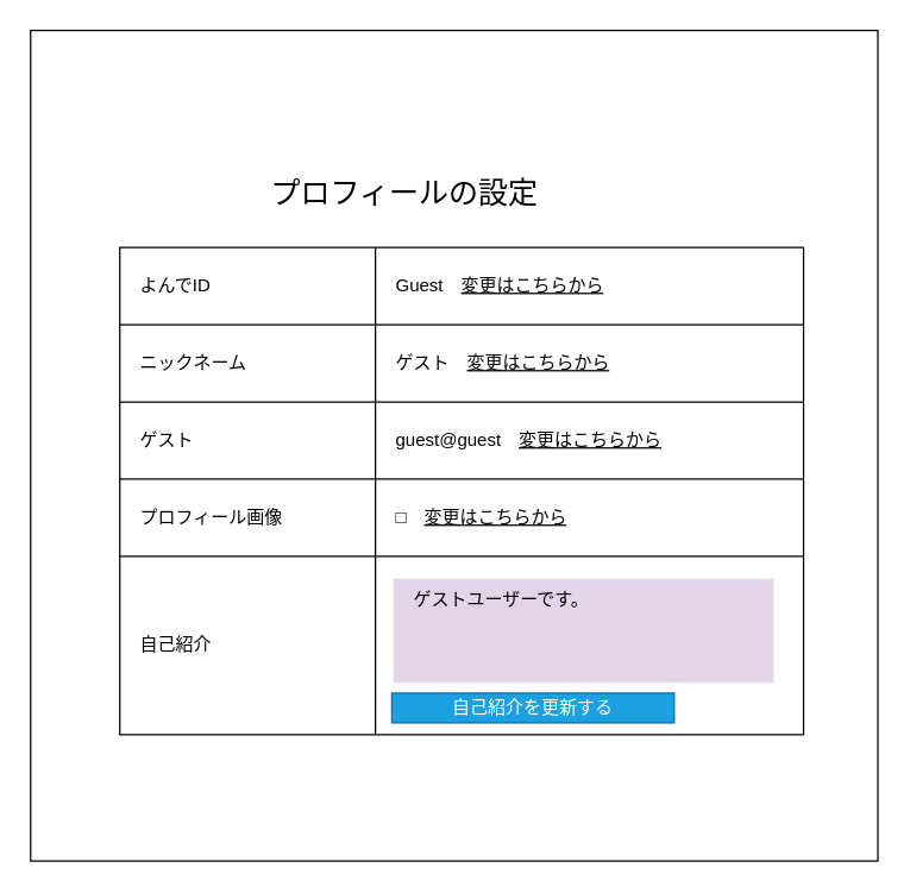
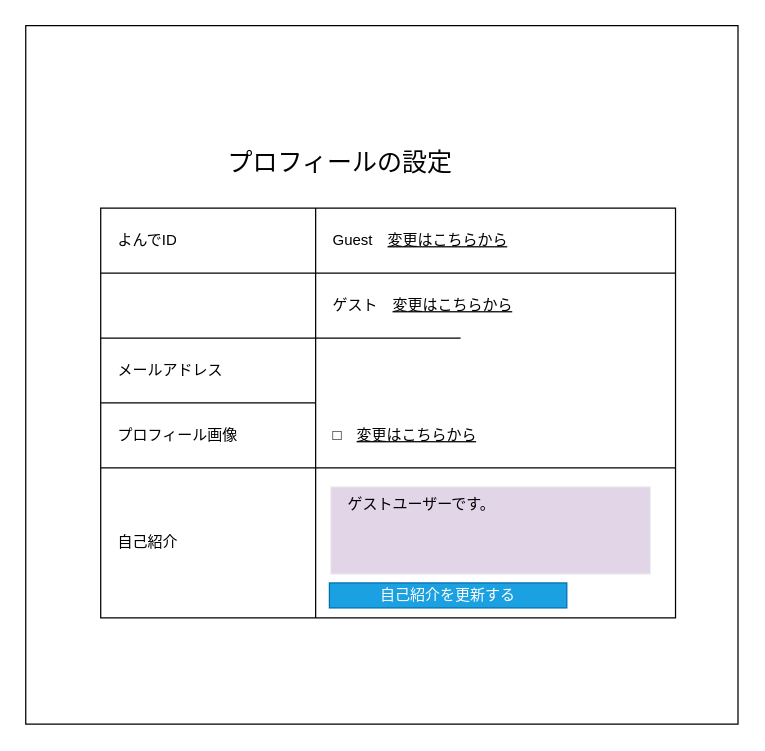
  <mxCell id="0" />
  <mxCell id="1" parent="0" />
  <mxCell id="2" value="" style="shape=table;html=1;whiteSpace=wrap;startSize=0;container=1;collapsible=0;childLayout=tableLayout;" parent="1" vertex="1"><mxGeometry x="20" y="20" width="570" height="559" as="geometry" /></mxCell>
  <mxCell id="3" value="" style="shape=partialRectangle;html=1;whiteSpace=wrap;collapsible=0;dropTarget=0;pointerEvents=0;fillColor=none;top=0;left=0;bottom=0;right=0;points=[[0,0.5],[1,0.5]];portConstraint=eastwest;" parent="2" vertex="1"><mxGeometry width="570" height="559" as="geometry" /></mxCell>
  <mxCell id="4" value="" style="shape=partialRectangle;html=1;whiteSpace=wrap;connectable=0;overflow=hidden;fillColor=none;top=0;left=0;bottom=0;right=0;" parent="3" vertex="1"><mxGeometry width="570" height="559" as="geometry" /></mxCell>
  <mxCell id="5" value="プロフィールの設定" style="text;html=1;resizable=0;autosize=1;align=left;verticalAlign=middle;points=[];fillColor=none;strokeColor=none;rounded=0;fontSize=20;" vertex="1" parent="1"><mxGeometry x="180" y="114" width="190" height="30" as="geometry" /></mxCell>
  <mxCell id="6" value="" style="shape=table;html=1;whiteSpace=wrap;startSize=0;container=1;collapsible=0;childLayout=tableLayout;fontSize=20;" vertex="1" parent="1"><mxGeometry x="80" y="166" width="460" height="328" as="geometry" /></mxCell>
  <mxCell id="7" value="" style="shape=partialRectangle;html=1;whiteSpace=wrap;collapsible=0;dropTarget=0;pointerEvents=0;fillColor=none;top=0;left=0;bottom=0;right=0;points=[[0,0.5],[1,0.5]];portConstraint=eastwest;align=left;" vertex="1" parent="6"><mxGeometry width="460" height="52" as="geometry" /></mxCell>
  <mxCell id="8" value="　よんでID" style="shape=partialRectangle;html=1;whiteSpace=wrap;connectable=0;fillColor=none;top=0;left=0;bottom=0;right=0;overflow=hidden;align=left;" vertex="1" parent="7"><mxGeometry width="172" height="52" as="geometry" /></mxCell>
  <mxCell id="9" value="　Guest　&lt;u&gt;変更はこちらから&lt;/u&gt;" style="shape=partialRectangle;html=1;whiteSpace=wrap;connectable=0;fillColor=none;top=0;left=0;bottom=0;right=0;overflow=hidden;align=left;" vertex="1" parent="7"><mxGeometry x="172" width="288" height="52" as="geometry" /></mxCell>
  <mxCell id="10" value="" style="shape=partialRectangle;html=1;whiteSpace=wrap;collapsible=0;dropTarget=0;pointerEvents=0;fillColor=none;top=0;left=0;bottom=0;right=0;points=[[0,0.5],[1,0.5]];portConstraint=eastwest;" vertex="1" parent="6"><mxGeometry y="52" width="460" height="52" as="geometry" /></mxCell>
- <mxCell id="11" value="　ニックネーム" style="shape=partialRectangle;html=1;whiteSpace=wrap;connectable=0;fillColor=none;top=0;left=0;bottom=0;right=0;overflow=hidden;align=left;" vertex="1" parent="10"><mxGeometry width="172" height="52" as="geometry" /></mxCell>
  <mxCell id="12" value="　ゲスト　&lt;u&gt;変更はこちらから&lt;/u&gt;" style="shape=partialRectangle;html=1;whiteSpace=wrap;connectable=0;fillColor=none;top=0;left=0;bottom=0;right=0;overflow=hidden;align=left;" vertex="1" parent="10"><mxGeometry x="172" width="288" height="52" as="geometry" /></mxCell>
  <mxCell id="13" style="shape=partialRectangle;html=1;whiteSpace=wrap;collapsible=0;dropTarget=0;pointerEvents=0;fillColor=none;top=0;left=0;bottom=0;right=0;points=[[0,0.5],[1,0.5]];portConstraint=eastwest;" vertex="1" parent="6"><mxGeometry y="104" width="460" height="52" as="geometry" /></mxCell>
- <mxCell id="14" value="　ゲスト" style="shape=partialRectangle;html=1;whiteSpace=wrap;connectable=0;fillColor=none;top=0;left=0;bottom=0;right=0;overflow=hidden;align=left;" vertex="1" parent="13"><mxGeometry width="172" height="52" as="geometry" /></mxCell>
- <mxCell id="15" value="　guest@guest　&lt;u&gt;変更はこちらから&lt;/u&gt;" style="shape=partialRectangle;html=1;whiteSpace=wrap;connectable=0;fillColor=none;top=0;left=0;bottom=0;right=0;overflow=hidden;align=left;" vertex="1" parent="13"><mxGeometry x="172" width="288" height="52" as="geometry" /></mxCell>
+ <mxCell id="14" value="　メールアドレス" style="shape=partialRectangle;html=1;whiteSpace=wrap;connectable=0;fillColor=none;top=0;left=0;bottom=0;right=0;overflow=hidden;align=left;" vertex="1" parent="13"><mxGeometry width="172" height="52" as="geometry" /></mxCell>
  <mxCell id="16" value="" style="shape=partialRectangle;html=1;whiteSpace=wrap;collapsible=0;dropTarget=0;pointerEvents=0;fillColor=none;top=0;left=0;bottom=0;right=0;points=[[0,0.5],[1,0.5]];portConstraint=eastwest;" vertex="1" parent="6"><mxGeometry y="156" width="460" height="52" as="geometry" /></mxCell>
  <mxCell id="17" value="　プロフィール画像" style="shape=partialRectangle;html=1;whiteSpace=wrap;connectable=0;fillColor=none;top=0;left=0;bottom=0;right=0;overflow=hidden;align=left;" vertex="1" parent="16"><mxGeometry width="172" height="52" as="geometry" /></mxCell>
  <mxCell id="18" value="　□　&lt;u&gt;変更はこちらから&lt;/u&gt;" style="shape=partialRectangle;html=1;whiteSpace=wrap;connectable=0;fillColor=none;top=0;left=0;bottom=0;right=0;overflow=hidden;align=left;" vertex="1" parent="16"><mxGeometry x="172" width="288" height="52" as="geometry" /></mxCell>
  <mxCell id="19" style="shape=partialRectangle;html=1;whiteSpace=wrap;collapsible=0;dropTarget=0;pointerEvents=0;fillColor=none;top=0;left=0;bottom=0;right=0;points=[[0,0.5],[1,0.5]];portConstraint=eastwest;" vertex="1" parent="6"><mxGeometry y="208" width="460" height="120" as="geometry" /></mxCell>
  <mxCell id="20" value="　自己紹介" style="shape=partialRectangle;html=1;whiteSpace=wrap;connectable=0;fillColor=none;top=0;left=0;bottom=0;right=0;overflow=hidden;align=left;" vertex="1" parent="19"><mxGeometry width="172" height="120" as="geometry" /></mxCell>
  <mxCell id="21" value="" style="shape=partialRectangle;html=1;whiteSpace=wrap;connectable=0;fillColor=none;top=0;left=0;bottom=0;right=0;overflow=hidden;align=left;" vertex="1" parent="19"><mxGeometry x="172" width="288" height="120" as="geometry" /></mxCell>
  <mxCell id="22" value="自己紹介を更新する" style="text;html=1;fillColor=#1ba1e2;align=center;verticalAlign=middle;whiteSpace=wrap;rounded=0;fontSize=12;strokeColor=#006EAF;fontColor=#ffffff;" vertex="1" parent="1"><mxGeometry x="263" y="466" width="190" height="20" as="geometry" /></mxCell>
  <mxCell id="23" value="&lt;span&gt;　ゲストユーザーです。&lt;/span&gt;" style="rounded=0;whiteSpace=wrap;html=1;strokeColor=#f0f0f0;fontSize=12;align=left;verticalAlign=top;fillColor=#e1d5e7;" vertex="1" parent="1"><mxGeometry x="264" y="389" width="256" height="70" as="geometry" /></mxCell>
